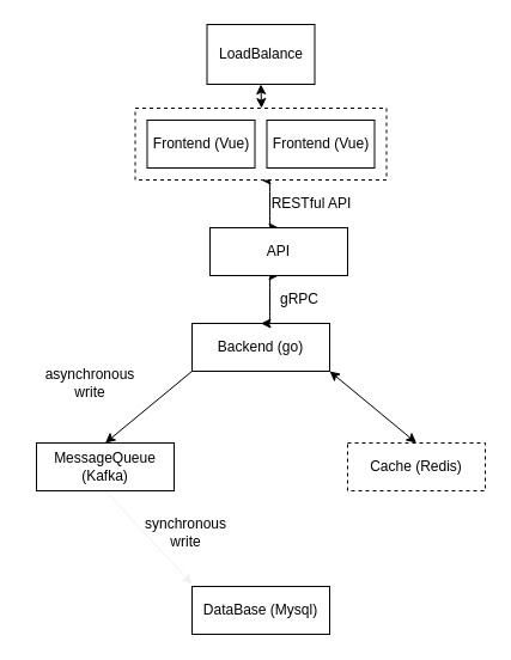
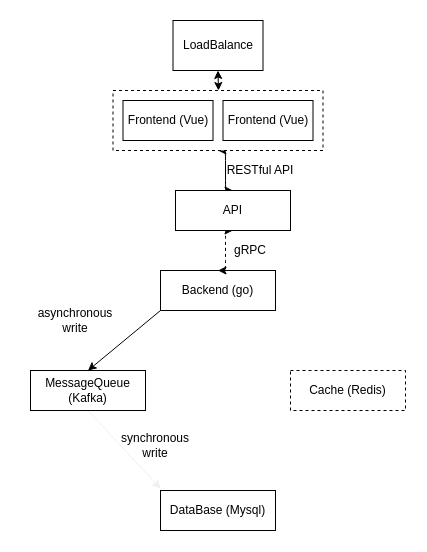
  <mxCell id="0" />
  <mxCell id="1" parent="0" />
  <mxCell id="2" style="edgeStyle=elbowEdgeStyle;html=1;exitX=0.5;exitY=1;exitDx=0;exitDy=0;entryX=0.5;entryY=0;entryDx=0;entryDy=0;startArrow=classic;startFill=1;" edge="1" parent="1" source="3" target="17"><mxGeometry relative="1" as="geometry" /></mxCell>
  <mxCell id="3" value="LoadBalance" style="rounded=0;whiteSpace=wrap;html=1;" vertex="1" parent="1"><mxGeometry x="172.5" y="20" width="90" height="50" as="geometry" /></mxCell>
  <mxCell id="4" style="edgeStyle=elbowEdgeStyle;html=1;exitX=0.5;exitY=1;exitDx=0;exitDy=0;entryX=0.5;entryY=0;entryDx=0;entryDy=0;startArrow=classic;startFill=1;" edge="1" parent="1" source="17" target="9"><mxGeometry relative="1" as="geometry" /></mxCell>
- <mxCell id="5" style="html=1;exitX=1;exitY=1;exitDx=0;exitDy=0;entryX=0.5;entryY=0;entryDx=0;entryDy=0;startArrow=classic;startFill=1;" edge="1" parent="1" source="7" target="12"><mxGeometry relative="1" as="geometry" /></mxCell>
  <mxCell id="6" style="edgeStyle=none;html=1;exitX=0;exitY=1;exitDx=0;exitDy=0;entryX=0.5;entryY=0;entryDx=0;entryDy=0;" edge="1" parent="1" source="7" target="15"><mxGeometry relative="1" as="geometry" /></mxCell>
  <mxCell id="7" value="Backend (go)" style="rounded=0;whiteSpace=wrap;html=1;" vertex="1" parent="1"><mxGeometry x="160" y="270" width="115" height="40" as="geometry" /></mxCell>
- <mxCell id="8" style="edgeStyle=elbowEdgeStyle;html=1;exitX=0.5;exitY=1;exitDx=0;exitDy=0;entryX=0.5;entryY=0;entryDx=0;entryDy=0;startArrow=classic;startFill=1;" edge="1" parent="1" source="9" target="7"><mxGeometry relative="1" as="geometry" /></mxCell>
+ <mxCell id="8" style="edgeStyle=elbowEdgeStyle;html=1;exitX=0.5;exitY=1;exitDx=0;exitDy=0;entryX=0.5;entryY=0;entryDx=0;entryDy=0;startArrow=classic;startFill=1;dashed=1;" edge="1" parent="1" source="9" target="7"><mxGeometry relative="1" as="geometry" /></mxCell>
  <mxCell id="9" value="API" style="rounded=0;whiteSpace=wrap;html=1;" vertex="1" parent="1"><mxGeometry x="175" y="190" width="115" height="40" as="geometry" /></mxCell>
  <mxCell id="10" value="RESTful API" style="text;html=1;strokeColor=none;fillColor=none;align=center;verticalAlign=middle;whiteSpace=wrap;rounded=0;" vertex="1" parent="1"><mxGeometry x="220" y="160" width="80" height="20" as="geometry" /></mxCell>
  <mxCell id="11" value="gRPC" style="text;html=1;strokeColor=none;fillColor=none;align=center;verticalAlign=middle;whiteSpace=wrap;rounded=0;" vertex="1" parent="1"><mxGeometry x="210" y="240" width="80" height="20" as="geometry" /></mxCell>
  <mxCell id="12" value="Cache (Redis)" style="rounded=0;whiteSpace=wrap;html=1;dashed=1;" vertex="1" parent="1"><mxGeometry x="290" y="370" width="115" height="40" as="geometry" /></mxCell>
  <mxCell id="13" value="DataBase (Mysql)" style="rounded=0;whiteSpace=wrap;html=1;" vertex="1" parent="1"><mxGeometry x="160" y="490" width="115" height="40" as="geometry" /></mxCell>
  <mxCell id="14" style="rounded=0;html=1;exitX=0.5;exitY=1;exitDx=0;exitDy=0;strokeColor=#f0f0f0;" edge="1" parent="1" source="15"><mxGeometry relative="1" as="geometry"><mxPoint x="160" y="488" as="targetPoint" /></mxGeometry></mxCell>
  <mxCell id="15" value="MessageQueue (Kafka)" style="rounded=0;whiteSpace=wrap;html=1;" vertex="1" parent="1"><mxGeometry x="30" y="370" width="115" height="40" as="geometry" /></mxCell>
  <mxCell id="16" value="" style="group" vertex="1" connectable="0" parent="1"><mxGeometry x="112.5" y="90" width="210" height="60" as="geometry" /></mxCell>
  <mxCell id="17" value="" style="rounded=0;whiteSpace=wrap;html=1;dashed=1;" vertex="1" parent="16"><mxGeometry width="210" height="60" as="geometry" /></mxCell>
  <mxCell id="18" value="Frontend (Vue)" style="rounded=0;whiteSpace=wrap;html=1;" vertex="1" parent="16"><mxGeometry x="10" y="10" width="90" height="40" as="geometry" /></mxCell>
  <mxCell id="19" value="Frontend (Vue)" style="rounded=0;whiteSpace=wrap;html=1;" vertex="1" parent="16"><mxGeometry x="110" y="10" width="90" height="40" as="geometry" /></mxCell>
  <mxCell id="20" value="asynchronous&lt;br&gt;write" style="text;html=1;strokeColor=none;fillColor=none;align=center;verticalAlign=middle;whiteSpace=wrap;rounded=0;" vertex="1" parent="1"><mxGeometry y="310" width="110" height="20" as="geometry" x="20" /></mxCell>
  <mxCell id="21" value="synchronous&lt;br&gt;write" style="text;html=1;strokeColor=none;fillColor=none;align=center;verticalAlign=middle;whiteSpace=wrap;rounded=0;" vertex="1" parent="1"><mxGeometry x="100" y="435" width="110" height="20" as="geometry" /></mxCell>
